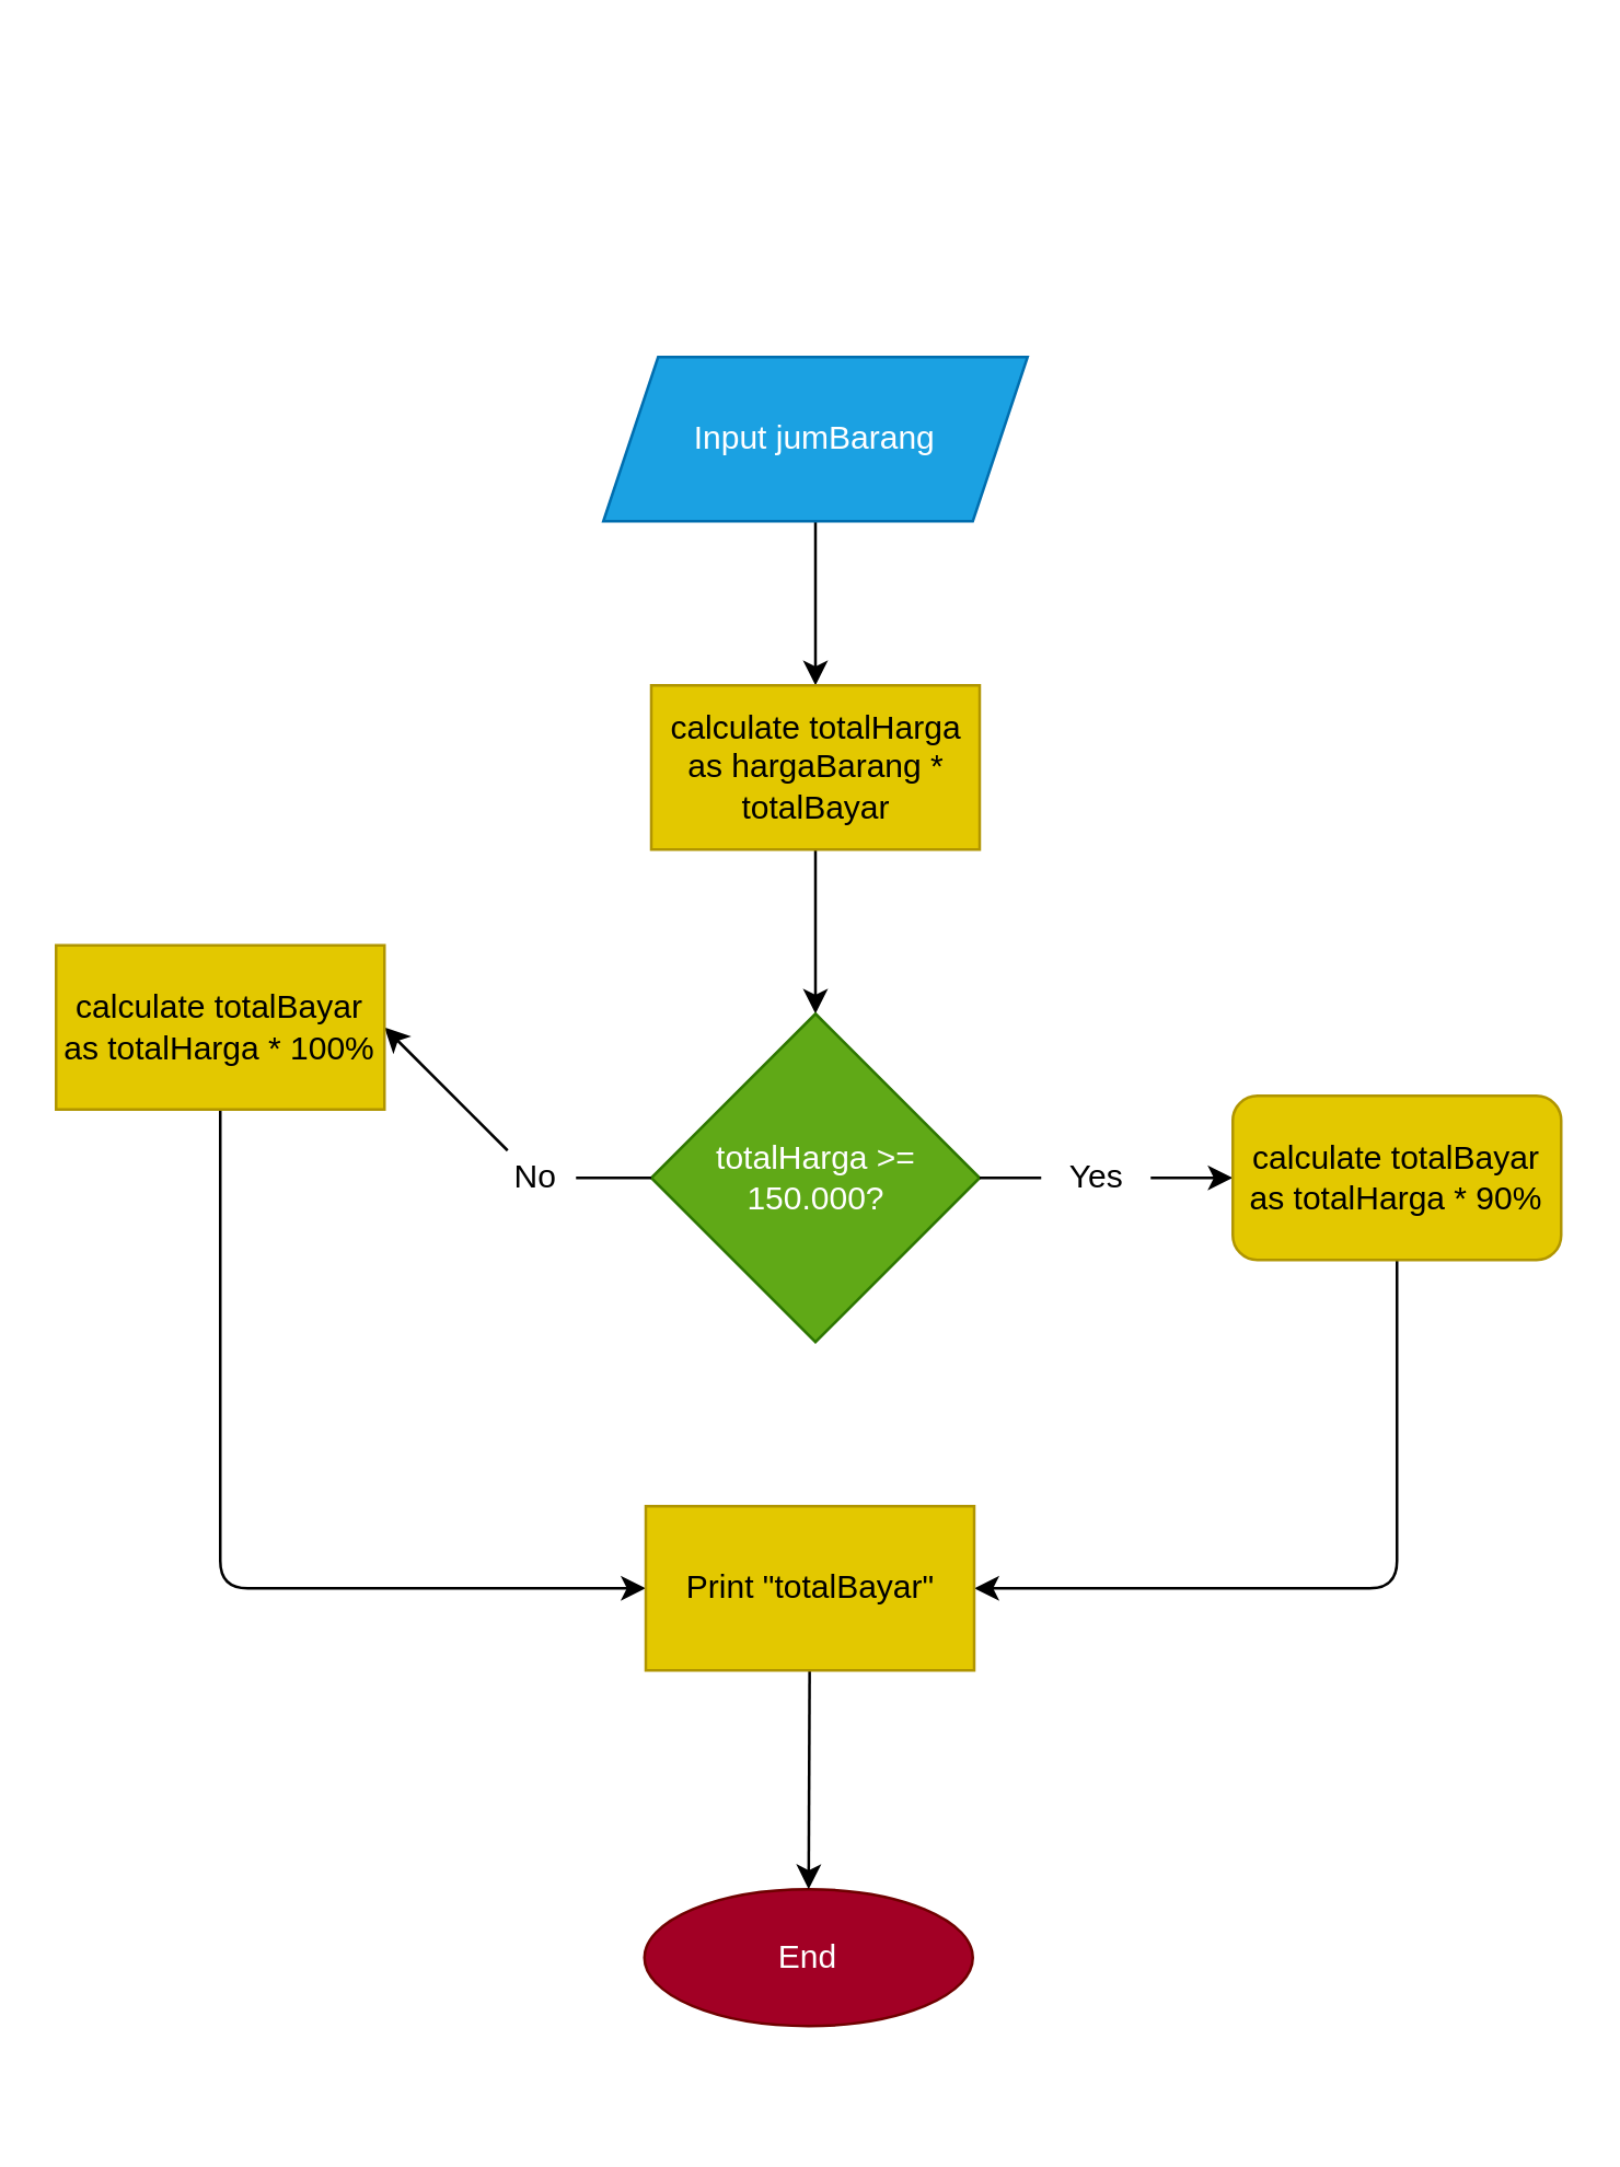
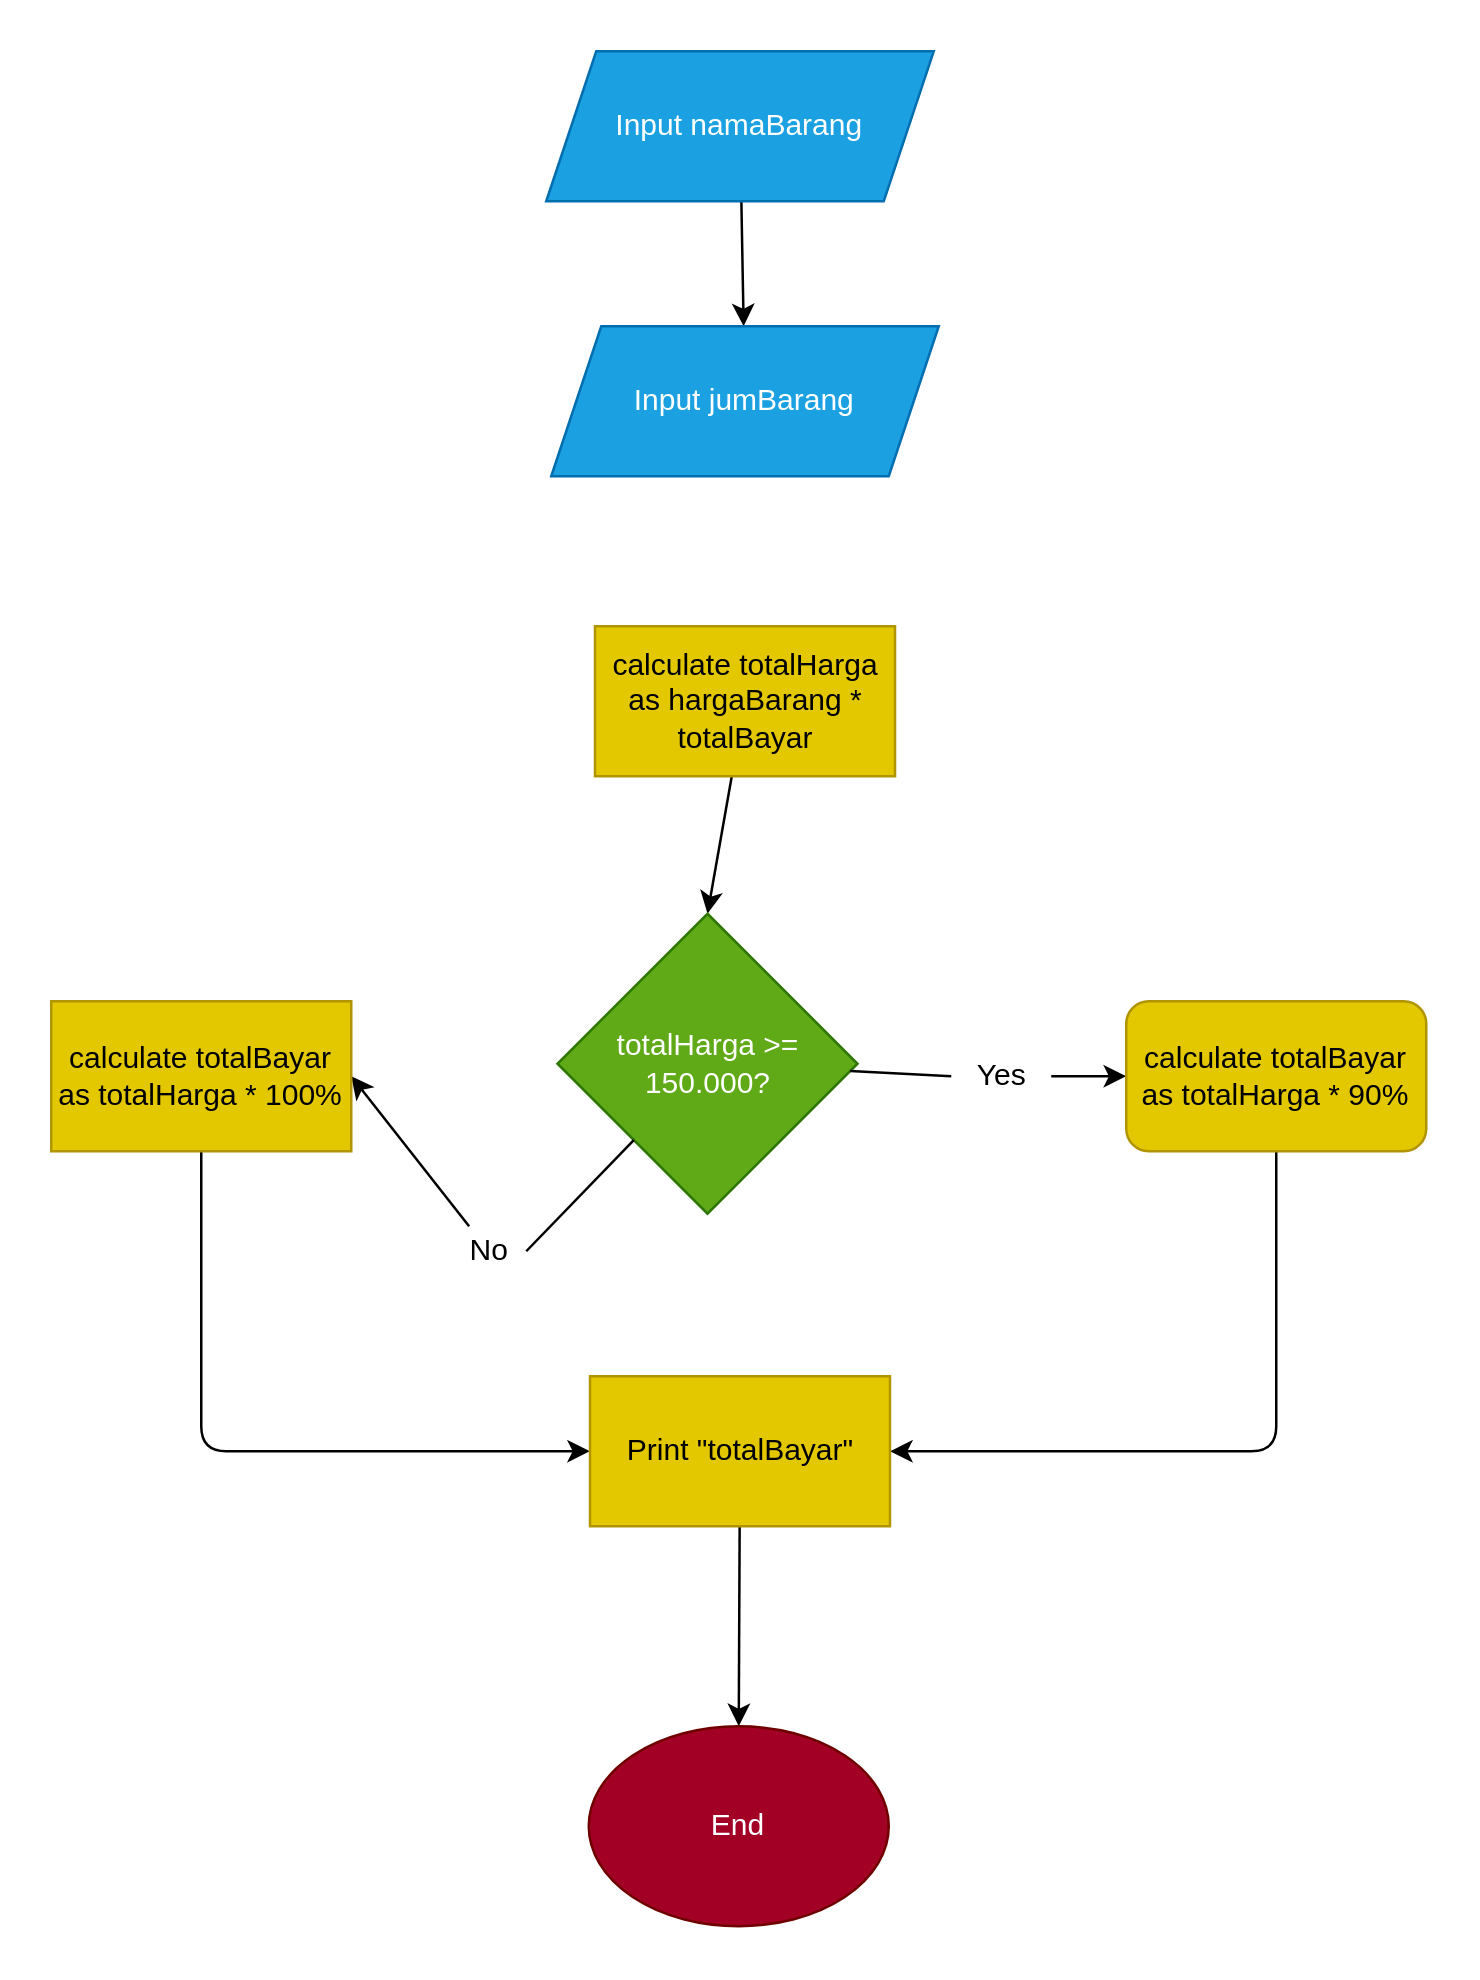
  <mxCell id="0" />
  <mxCell id="1" parent="0" />
- <mxCell id="2" value="End" style="ellipse;whiteSpace=wrap;html=1;fillColor=#a20025;fontColor=#ffffff;strokeColor=#6F0000;" vertex="1" parent="1"><mxGeometry x="235" y="690" width="120" height="50" as="geometry" /></mxCell>
- <mxCell id="5" style="edgeStyle=none;html=1;" edge="1" parent="1" source="6" target="8"><mxGeometry relative="1" as="geometry" /></mxCell>
+ <mxCell id="2" value="End" style="ellipse;whiteSpace=wrap;html=1;fillColor=#a20025;fontColor=#ffffff;strokeColor=#6F0000;" vertex="1" parent="1"><mxGeometry x="235" y="690" width="120" height="80" as="geometry" /></mxCell>
+ <mxCell id="3" style="edgeStyle=none;html=1;" edge="1" parent="1" source="4" target="6"><mxGeometry relative="1" as="geometry" /></mxCell>
+ <mxCell id="4" value="Input namaBarang" style="shape=parallelogram;perimeter=parallelogramPerimeter;whiteSpace=wrap;html=1;fixedSize=1;fillColor=#1ba1e2;fontColor=#ffffff;strokeColor=#006EAF;" vertex="1" parent="1"><mxGeometry x="218" y="20" width="155" height="60" as="geometry" /></mxCell>
  <mxCell id="6" value="Input jumBarang" style="shape=parallelogram;perimeter=parallelogramPerimeter;whiteSpace=wrap;html=1;fixedSize=1;fillColor=#1ba1e2;fontColor=#ffffff;strokeColor=#006EAF;" vertex="1" parent="1"><mxGeometry x="220" y="130" width="155" height="60" as="geometry" /></mxCell>
  <mxCell id="7" style="edgeStyle=none;html=1;entryX=0.5;entryY=0;entryDx=0;entryDy=0;" edge="1" parent="1" source="8" target="11"><mxGeometry relative="1" as="geometry" /></mxCell>
  <mxCell id="8" value="calculate totalHarga as hargaBarang * totalBayar" style="rounded=0;whiteSpace=wrap;html=1;fillColor=#e3c800;fontColor=#000000;strokeColor=#B09500;" vertex="1" parent="1"><mxGeometry x="237.5" y="250" width="120" height="60" as="geometry" /></mxCell>
  <mxCell id="9" style="edgeStyle=none;html=1;entryX=0;entryY=0.5;entryDx=0;entryDy=0;startArrow=none;" edge="1" parent="1" source="16" target="15"><mxGeometry relative="1" as="geometry" /></mxCell>
  <mxCell id="10" style="edgeStyle=none;html=1;entryX=1;entryY=0.5;entryDx=0;entryDy=0;startArrow=none;" edge="1" parent="1" source="18" target="13"><mxGeometry relative="1" as="geometry" /></mxCell>
- <mxCell id="11" value="totalHarga &amp;gt;= 150.000?" style="rhombus;whiteSpace=wrap;html=1;fillColor=#60a917;fontColor=#ffffff;strokeColor=#2D7600;" vertex="1" parent="1"><mxGeometry x="237.5" y="370" width="120" height="120" as="geometry" /></mxCell>
+ <mxCell id="11" value="totalHarga &amp;gt;= 150.000?" style="rhombus;whiteSpace=wrap;html=1;fillColor=#60a917;fontColor=#ffffff;strokeColor=#2D7600;" vertex="1" parent="1"><mxGeometry x="222.5" y="365" width="120" height="120" as="geometry" /></mxCell>
  <mxCell id="12" style="edgeStyle=none;html=1;entryX=0;entryY=0.5;entryDx=0;entryDy=0;" edge="1" parent="1" source="13" target="21"><mxGeometry relative="1" as="geometry"><Array as="points"><mxPoint x="80" y="580" /></Array></mxGeometry></mxCell>
- <mxCell id="13" value="&lt;span&gt;calculate totalBayar as totalHarga * 100%&lt;/span&gt;" style="rounded=0;whiteSpace=wrap;html=1;fillColor=#e3c800;fontColor=#000000;strokeColor=#B09500;" vertex="1" parent="1"><mxGeometry x="20" y="345" width="120" height="60" as="geometry" /></mxCell>
+ <mxCell id="13" value="&lt;span&gt;calculate totalBayar as totalHarga * 100%&lt;/span&gt;" style="rounded=0;whiteSpace=wrap;html=1;fillColor=#e3c800;fontColor=#000000;strokeColor=#B09500;" vertex="1" parent="1"><mxGeometry x="20" y="400" width="120" height="60" as="geometry" /></mxCell>
  <mxCell id="14" style="edgeStyle=none;html=1;entryX=1;entryY=0.5;entryDx=0;entryDy=0;" edge="1" parent="1" source="15" target="21"><mxGeometry relative="1" as="geometry"><Array as="points"><mxPoint x="510" y="580" /></Array></mxGeometry></mxCell>
  <mxCell id="15" value="calculate totalBayar as totalHarga * 90%" style="whiteSpace=wrap;html=1;fillColor=#e3c800;fontColor=#000000;strokeColor=#B09500;rounded=1;" vertex="1" parent="1"><mxGeometry x="450" y="400" width="120" height="60" as="geometry" /></mxCell>
  <mxCell id="16" value="Yes" style="text;html=1;align=center;verticalAlign=middle;resizable=0;points=[];autosize=1;strokeColor=none;fillColor=none;" vertex="1" parent="1"><mxGeometry x="380" y="420" width="40" height="20" as="geometry" /></mxCell>
  <mxCell id="17" value="" style="edgeStyle=none;html=1;entryX=0;entryY=0.5;entryDx=0;entryDy=0;endArrow=none;" edge="1" parent="1" source="11" target="16"><mxGeometry relative="1" as="geometry"><mxPoint x="357.5" y="430" as="sourcePoint" /><mxPoint x="450" y="430" as="targetPoint" /></mxGeometry></mxCell>
- <mxCell id="18" value="No" style="text;html=1;align=center;verticalAlign=middle;resizable=0;points=[];autosize=1;strokeColor=none;fillColor=none;" vertex="1" parent="1"><mxGeometry x="180" y="420" width="30" height="20" as="geometry" /></mxCell>
+ <mxCell id="18" value="No" style="text;html=1;align=center;verticalAlign=middle;resizable=0;points=[];autosize=1;strokeColor=none;fillColor=none;" vertex="1" parent="1"><mxGeometry x="180" y="490" width="30" height="20" as="geometry" /></mxCell>
  <mxCell id="19" value="" style="edgeStyle=none;html=1;entryX=1;entryY=0.5;entryDx=0;entryDy=0;endArrow=none;" edge="1" parent="1" source="11" target="18"><mxGeometry relative="1" as="geometry"><mxPoint x="237.5" y="430" as="sourcePoint" /><mxPoint x="140" y="430" as="targetPoint" /></mxGeometry></mxCell>
  <mxCell id="20" style="edgeStyle=none;html=1;entryX=0.5;entryY=0;entryDx=0;entryDy=0;" edge="1" parent="1" source="21" target="2"><mxGeometry relative="1" as="geometry" /></mxCell>
  <mxCell id="21" value="Print &quot;totalBayar&quot;" style="rounded=0;whiteSpace=wrap;html=1;fillColor=#e3c800;fontColor=#000000;strokeColor=#B09500;" vertex="1" parent="1"><mxGeometry x="235.5" y="550" width="120" height="60" as="geometry" /></mxCell>
